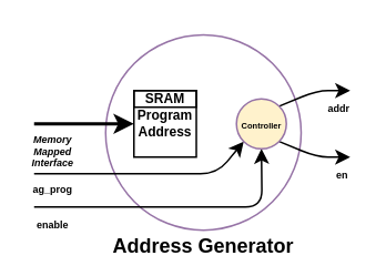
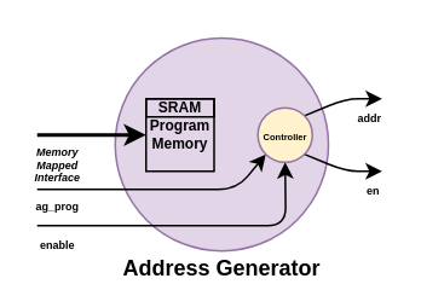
  <mxCell id="0" />
  <mxCell id="1" parent="0" />
- <mxCell id="2" value="Address Generator" style="ellipse;whiteSpace=wrap;html=1;aspect=fixed;sketch=0;fillColor=#ffffff;strokeColor=#9673a6;verticalAlign=bottom;spacingTop=0;spacing=-17;fontStyle=1;" parent="1" vertex="1"><mxGeometry x="63" y="20.5" width="117.5" height="117.5" as="geometry" /></mxCell>
+ <mxCell id="2" value="Address Generator" style="ellipse;whiteSpace=wrap;html=1;aspect=fixed;sketch=0;fillColor=#e1d5e7;strokeColor=#9673a6;verticalAlign=bottom;spacingTop=0;spacing=-17;fontStyle=1" parent="1" vertex="1"><mxGeometry x="63" y="20.5" width="117.5" height="117.5" as="geometry" /></mxCell>
  <mxCell id="3" style="edgeStyle=none;html=1;exitX=1;exitY=0;exitDx=0;exitDy=0;fontSize=6;startArrow=none;startFill=0;endArrow=classic;endFill=1;" parent="1" source="11" edge="1"><mxGeometry relative="1" as="geometry"><mxPoint x="210" y="54" as="targetPoint" /><Array as="points"><mxPoint x="190" y="54" /></Array></mxGeometry></mxCell>
  <mxCell id="4" value="addr" style="edgeLabel;html=1;align=center;verticalAlign=middle;resizable=0;points=[];fontSize=6;fontColor=default;fontStyle=1" parent="3" vertex="1" connectable="0"><mxGeometry x="0.641" relative="1" as="geometry"><mxPoint y="10" as="offset" /></mxGeometry></mxCell>
  <mxCell id="5" style="edgeStyle=none;html=1;exitX=1;exitY=1;exitDx=0;exitDy=0;fontSize=6;startArrow=none;startFill=0;endArrow=classic;endFill=1;" parent="1" source="11" edge="1"><mxGeometry relative="1" as="geometry"><mxPoint x="210" y="94" as="targetPoint" /><mxPoint x="182.5" y="73.91" as="sourcePoint" /><Array as="points"><mxPoint x="190" y="94" /></Array></mxGeometry></mxCell>
  <mxCell id="6" value="en" style="edgeLabel;html=1;align=center;verticalAlign=middle;resizable=0;points=[];fontSize=6;fontColor=default;fontStyle=1" parent="5" vertex="1" connectable="0"><mxGeometry x="0.657" relative="1" as="geometry"><mxPoint x="2" y="10" as="offset" /></mxGeometry></mxCell>
  <mxCell id="7" style="edgeStyle=none;html=1;exitX=0;exitY=1;exitDx=0;exitDy=0;fontSize=6;startArrow=classic;startFill=1;endArrow=none;endFill=0;" parent="1" source="11" edge="1"><mxGeometry relative="1" as="geometry"><mxPoint x="20" y="104" as="targetPoint" /><Array as="points"><mxPoint x="130" y="104" /></Array></mxGeometry></mxCell>
  <mxCell id="8" value="ag_prog" style="edgeLabel;html=1;align=center;verticalAlign=top;resizable=0;points=[];fontSize=6;labelPosition=center;verticalLabelPosition=bottom;fontStyle=1" parent="7" vertex="1" connectable="0"><mxGeometry x="0.705" y="-1" relative="1" as="geometry"><mxPoint x="-10" y="1" as="offset" /></mxGeometry></mxCell>
  <mxCell id="9" style="edgeStyle=none;html=1;exitX=0.5;exitY=1;exitDx=0;exitDy=0;fontSize=6;startArrow=classic;startFill=1;endArrow=none;endFill=0;" parent="1" source="11" edge="1"><mxGeometry relative="1" as="geometry"><mxPoint x="20" y="124" as="targetPoint" /><Array as="points"><mxPoint x="157" y="124" /></Array></mxGeometry></mxCell>
  <mxCell id="10" value="enable" style="edgeLabel;html=1;align=center;verticalAlign=middle;resizable=0;points=[];fontSize=6;fontStyle=1" parent="9" vertex="1" connectable="0"><mxGeometry x="0.737" y="-1" relative="1" as="geometry"><mxPoint x="-13" y="11" as="offset" /></mxGeometry></mxCell>
  <mxCell id="11" value="Controller" style="ellipse;whiteSpace=wrap;html=1;aspect=fixed;sketch=0;fillColor=#fff2cc;strokeColor=#9673a6;verticalAlign=middle;horizontal=1;fontSize=5;fontStyle=1;" parent="1" vertex="1"><mxGeometry x="141.63" y="59" width="30" height="30" as="geometry" /></mxCell>
  <mxCell id="12" value="" style="group" parent="1" vertex="1" connectable="0"><mxGeometry x="80" y="54" width="43.75" height="50" as="geometry" /></mxCell>
  <mxCell id="13" value="SRAM" style="rounded=0;whiteSpace=wrap;html=1;fontSize=8;labelBackgroundColor=none;fillColor=none;fontStyle=1;strokeWidth=1;" parent="12" vertex="1"><mxGeometry width="37.5" height="10" as="geometry" /></mxCell>
- <mxCell id="14" value="Program Address" style="rounded=0;whiteSpace=wrap;html=1;fontSize=8;labelBackgroundColor=none;fillColor=none;fontStyle=1;strokeWidth=1;" parent="12" vertex="1"><mxGeometry width="37.5" height="40" as="geometry" /></mxCell>
+ <mxCell id="14" value="Program Memory" style="rounded=0;whiteSpace=wrap;html=1;fontSize=8;labelBackgroundColor=none;fillColor=none;fontStyle=1;strokeWidth=1;" parent="12" vertex="1"><mxGeometry width="37.5" height="40" as="geometry" /></mxCell>
  <mxCell id="15" style="edgeStyle=none;html=1;fontSize=6;startArrow=classic;startFill=1;endArrow=none;endFill=0;exitX=0;exitY=0.5;exitDx=0;exitDy=0;labelPosition=center;verticalLabelPosition=top;align=right;verticalAlign=middle;strokeWidth=2;" parent="1" source="14" edge="1"><mxGeometry relative="1" as="geometry"><mxPoint x="20" y="74" as="targetPoint" /></mxGeometry></mxCell>
  <mxCell id="16" value="Memory &lt;br&gt;Mapped &lt;br&gt;Interface" style="edgeLabel;html=1;align=center;verticalAlign=top;resizable=0;points=[];fontSize=6;labelPosition=right;verticalLabelPosition=bottom;fontStyle=3" parent="15" vertex="1" connectable="0"><mxGeometry x="0.513" y="-1" relative="1" as="geometry"><mxPoint x="-5" y="1" as="offset" /></mxGeometry></mxCell>
